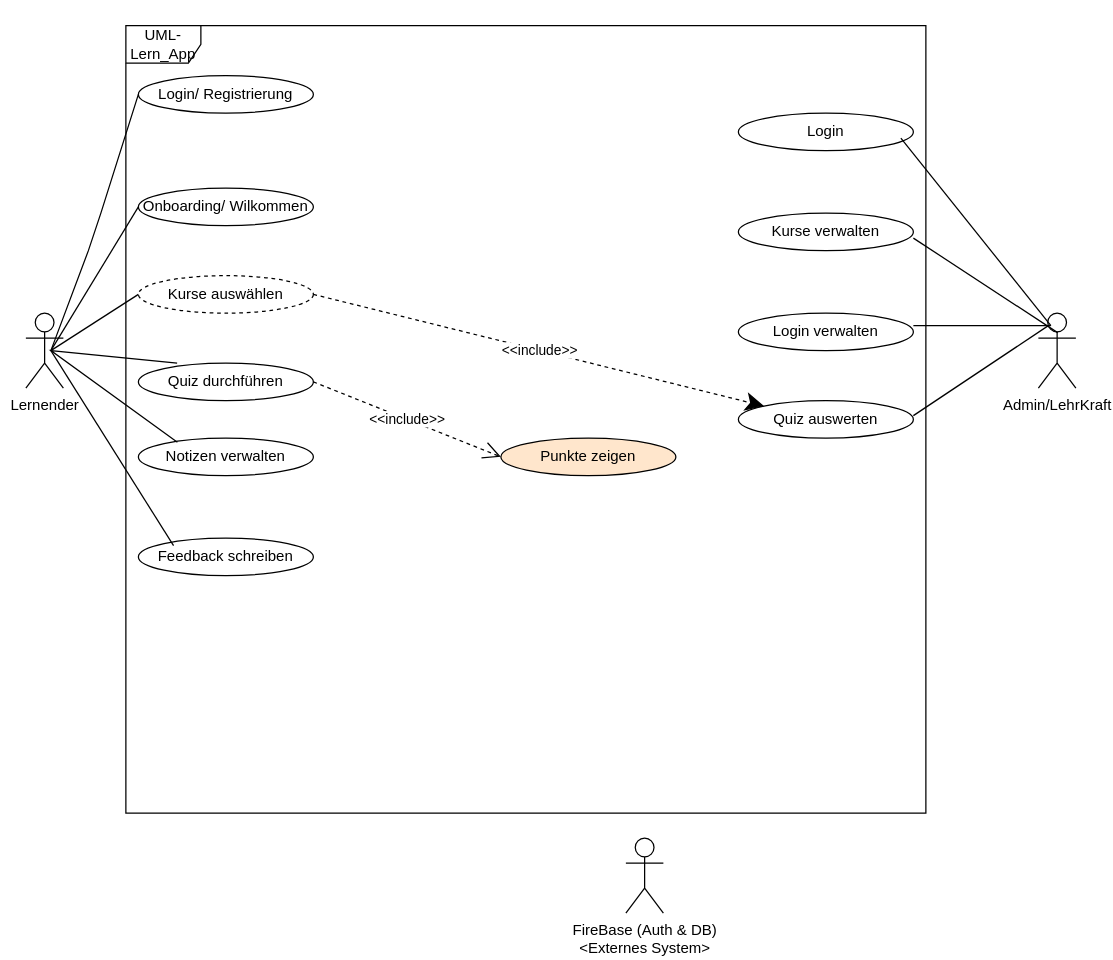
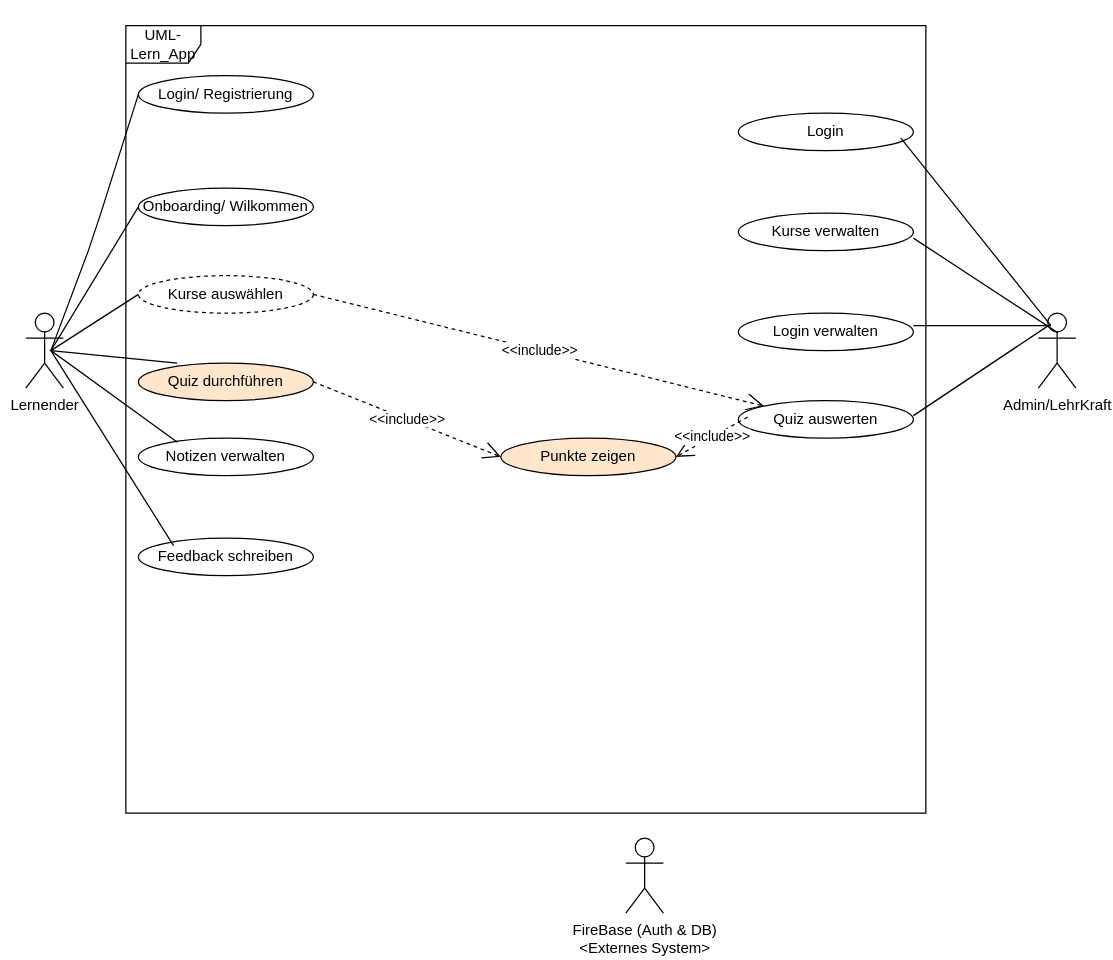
  <mxCell id="0" />
  <mxCell id="1" parent="0" />
  <mxCell id="2" value="UML-Lern_App" style="shape=umlFrame;whiteSpace=wrap;html=1;pointerEvents=0;" parent="1" vertex="1"><mxGeometry x="100" y="20" width="640" height="630" as="geometry" /></mxCell>
  <mxCell id="3" value="Lernender" style="shape=umlActor;verticalLabelPosition=bottom;verticalAlign=top;html=1;" parent="1" vertex="1"><mxGeometry y="250" width="30" height="60" as="geometry" x="20" /></mxCell>
  <mxCell id="4" value="Admin/LehrKraft" style="shape=umlActor;verticalLabelPosition=bottom;verticalAlign=top;html=1;" parent="1" vertex="1"><mxGeometry x="830" y="250" width="30" height="60" as="geometry" /></mxCell>
  <mxCell id="5" value="FireBase (Auth &amp;amp; DB)&lt;div&gt;&amp;lt;Externes System&amp;gt;&lt;/div&gt;" style="shape=umlActor;verticalLabelPosition=bottom;verticalAlign=top;html=1;" parent="1" vertex="1"><mxGeometry x="500" y="670" width="30" height="60" as="geometry" /></mxCell>
  <mxCell id="6" value="Login/ Registrierung" style="ellipse;whiteSpace=wrap;html=1;" parent="1" vertex="1"><mxGeometry x="110" y="60" width="140" height="30" as="geometry" /></mxCell>
  <mxCell id="7" value="Onboarding/ Wilkommen" style="ellipse;whiteSpace=wrap;html=1;" parent="1" vertex="1"><mxGeometry x="110" y="150" width="140" height="30" as="geometry" /></mxCell>
  <mxCell id="8" value="Kurse auswählen" style="ellipse;whiteSpace=wrap;html=1;dashed=1;" parent="1" vertex="1"><mxGeometry x="110" y="220" width="140" height="30" as="geometry" /></mxCell>
- <mxCell id="9" value="Quiz durchführen" style="ellipse;whiteSpace=wrap;html=1;" parent="1" vertex="1"><mxGeometry x="110" y="290" width="140" height="30" as="geometry" /></mxCell>
+ <mxCell id="9" value="Quiz durchführen" style="ellipse;whiteSpace=wrap;html=1;fillColor=#ffe6cc;" parent="1" vertex="1"><mxGeometry x="110" y="290" width="140" height="30" as="geometry" /></mxCell>
  <mxCell id="10" value="Notizen verwalten" style="ellipse;whiteSpace=wrap;html=1;" parent="1" vertex="1"><mxGeometry x="110" y="350" width="140" height="30" as="geometry" /></mxCell>
  <mxCell id="11" value="Feedback schreiben" style="ellipse;whiteSpace=wrap;html=1;" parent="1" vertex="1"><mxGeometry x="110" y="430" width="140" height="30" as="geometry" /></mxCell>
  <mxCell id="12" value="Login" style="ellipse;whiteSpace=wrap;html=1;" parent="1" vertex="1"><mxGeometry x="590" y="90" width="140" height="30" as="geometry" /></mxCell>
  <mxCell id="13" value="Kurse verwalten" style="ellipse;whiteSpace=wrap;html=1;" parent="1" vertex="1"><mxGeometry x="590" y="170" width="140" height="30" as="geometry" /></mxCell>
  <mxCell id="14" value="Login verwalten" style="ellipse;whiteSpace=wrap;html=1;" parent="1" vertex="1"><mxGeometry x="590" y="250" width="140" height="30" as="geometry" /></mxCell>
  <mxCell id="15" value="Quiz auswerten" style="ellipse;whiteSpace=wrap;html=1;" parent="1" vertex="1"><mxGeometry x="590" y="320" width="140" height="30" as="geometry" /></mxCell>
  <mxCell id="16" value="Punkte zeigen" style="ellipse;whiteSpace=wrap;html=1;fillColor=#ffe6cc;" parent="1" vertex="1"><mxGeometry x="400" y="350" width="140" height="30" as="geometry" /></mxCell>
  <mxCell id="17" value="" style="endArrow=none;html=1;rounded=0;entryX=0;entryY=0.5;entryDx=0;entryDy=0;" parent="1" target="6" edge="1"><mxGeometry width="50" height="50" relative="1" as="geometry"><mxPoint x="40" y="280" as="sourcePoint" /><mxPoint x="100" y="130" as="targetPoint" /><Array as="points"><mxPoint x="40" y="280" /><mxPoint x="70" y="200" /><mxPoint x="80" y="170" /></Array></mxGeometry></mxCell>
  <mxCell id="18" value="" style="endArrow=none;html=1;rounded=0;entryX=0;entryY=0.5;entryDx=0;entryDy=0;" parent="1" target="7" edge="1"><mxGeometry width="50" height="50" relative="1" as="geometry"><mxPoint x="40" y="280" as="sourcePoint" /><mxPoint x="130" y="170" as="targetPoint" /><Array as="points"><mxPoint x="40" y="280" /></Array></mxGeometry></mxCell>
  <mxCell id="19" value="" style="endArrow=none;html=1;rounded=0;entryX=0;entryY=0.5;entryDx=0;entryDy=0;" parent="1" target="8" edge="1"><mxGeometry width="50" height="50" relative="1" as="geometry"><mxPoint x="40" y="280" as="sourcePoint" /><mxPoint x="138" y="210" as="targetPoint" /><Array as="points" /></mxGeometry></mxCell>
  <mxCell id="20" value="" style="endArrow=none;html=1;rounded=0;exitX=0.223;exitY=0.107;exitDx=0;exitDy=0;exitPerimeter=0;" parent="1" source="10" edge="1"><mxGeometry width="50" height="50" relative="1" as="geometry"><mxPoint x="90" y="292" as="sourcePoint" /><mxPoint x="141" y="290" as="targetPoint" /><Array as="points"><mxPoint x="40" y="280" /></Array></mxGeometry></mxCell>
  <mxCell id="21" value="" style="endArrow=none;html=1;rounded=0;entryX=0.201;entryY=0.2;entryDx=0;entryDy=0;entryPerimeter=0;" parent="1" edge="1" target="11"><mxGeometry width="50" height="50" relative="1" as="geometry"><mxPoint x="40" y="280" as="sourcePoint" /><mxPoint x="160" y="420" as="targetPoint" /><Array as="points" /></mxGeometry></mxCell>
  <mxCell id="22" value="" style="endArrow=none;html=1;rounded=0;" parent="1" edge="1"><mxGeometry width="50" height="50" relative="1" as="geometry"><mxPoint x="720" y="110" as="sourcePoint" /><mxPoint x="840" y="260" as="targetPoint" /><Array as="points"><mxPoint x="720" y="110" /></Array></mxGeometry></mxCell>
  <mxCell id="23" value="" style="endArrow=none;html=1;rounded=0;entryX=0.513;entryY=0.26;entryDx=0;entryDy=0;entryPerimeter=0;" parent="1" target="4" edge="1"><mxGeometry width="50" height="50" relative="1" as="geometry"><mxPoint x="730" y="190" as="sourcePoint" /><mxPoint x="798" y="220" as="targetPoint" /><Array as="points"><mxPoint x="730" y="190" /></Array></mxGeometry></mxCell>
  <mxCell id="24" value="" style="endArrow=none;html=1;rounded=0;" parent="1" edge="1"><mxGeometry width="50" height="50" relative="1" as="geometry"><mxPoint x="730" y="332" as="sourcePoint" /><mxPoint x="838" y="260" as="targetPoint" /><Array as="points"><mxPoint x="730" y="332" /></Array></mxGeometry></mxCell>
+ <mxCell id="25" value="&amp;lt;&amp;lt;include&amp;gt;&amp;gt;" style="endArrow=open;endSize=12;dashed=1;html=1;rounded=0;entryX=1;entryY=0.5;entryDx=0;entryDy=0;exitX=0.053;exitY=0.44;exitDx=0;exitDy=0;exitPerimeter=0;" parent="1" source="15" target="16" edge="1"><mxGeometry width="160" relative="1" as="geometry"><mxPoint x="350" y="230" as="sourcePoint" /><mxPoint x="510" y="230" as="targetPoint" /></mxGeometry></mxCell>
  <mxCell id="26" value="&amp;lt;&amp;lt;include&amp;gt;&amp;gt;" style="endArrow=open;endSize=12;dashed=1;html=1;rounded=0;entryX=0;entryY=0.5;entryDx=0;entryDy=0;exitX=1;exitY=0.5;exitDx=0;exitDy=0;" parent="1" source="9" target="16" edge="1"><mxGeometry width="160" relative="1" as="geometry"><mxPoint x="330" y="306" as="sourcePoint" /><mxPoint x="410" y="290" as="targetPoint" /></mxGeometry></mxCell>
- <mxCell id="27" value="&amp;lt;&amp;lt;include&amp;gt;&amp;gt;" style="endArrow=classic;endSize=12;dashed=1;html=1;rounded=0;entryX=0;entryY=0;entryDx=0;entryDy=0;exitX=1;exitY=0.5;exitDx=0;exitDy=0;" parent="1" source="8" target="15" edge="1"><mxGeometry width="160" relative="1" as="geometry"><mxPoint x="400" y="270" as="sourcePoint" /><mxPoint x="550" y="330" as="targetPoint" /></mxGeometry></mxCell>
+ <mxCell id="27" value="&amp;lt;&amp;lt;include&amp;gt;&amp;gt;" style="endArrow=open;endSize=12;dashed=1;html=1;rounded=0;entryX=0;entryY=0;entryDx=0;entryDy=0;exitX=1;exitY=0.5;exitDx=0;exitDy=0;" parent="1" source="8" target="15" edge="1"><mxGeometry width="160" relative="1" as="geometry"><mxPoint x="400" y="270" as="sourcePoint" /><mxPoint x="550" y="330" as="targetPoint" /></mxGeometry></mxCell>
  <mxCell id="28" value="" style="endArrow=none;html=1;rounded=0;" edge="1" parent="1"><mxGeometry width="50" height="50" relative="1" as="geometry"><mxPoint x="730" y="260" as="sourcePoint" /><mxPoint x="840" y="260" as="targetPoint" /><Array as="points"><mxPoint x="730" y="260" /></Array></mxGeometry></mxCell>
